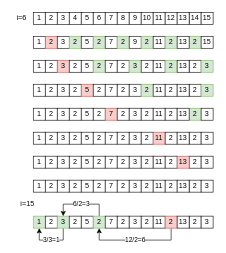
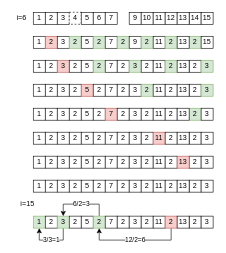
  <mxCell id="0" />
  <mxCell id="1" parent="0" />
  <mxCell id="2" value="1" style="whiteSpace=wrap;html=1;" vertex="1" parent="1"><mxGeometry x="55" y="20" width="20" height="20" as="geometry" /></mxCell>
  <mxCell id="3" value="2" style="whiteSpace=wrap;html=1;" vertex="1" parent="1"><mxGeometry x="75" y="20" width="20" height="20" as="geometry" /></mxCell>
  <mxCell id="4" value="3" style="whiteSpace=wrap;html=1;" vertex="1" parent="1"><mxGeometry x="95" y="20" width="20" height="20" as="geometry" /></mxCell>
- <mxCell id="5" value="4" style="whiteSpace=wrap;html=1;" vertex="1" parent="1"><mxGeometry x="115" y="20" width="20" height="20" as="geometry" /></mxCell>
+ <mxCell id="5" value="4" style="whiteSpace=wrap;html=1;dashed=1;" vertex="1" parent="1"><mxGeometry x="115" y="20" width="20" height="20" as="geometry" /></mxCell>
  <mxCell id="6" value="5" style="whiteSpace=wrap;html=1;" vertex="1" parent="1"><mxGeometry x="135" y="20" width="20" height="20" as="geometry" /></mxCell>
  <mxCell id="7" value="6" style="whiteSpace=wrap;html=1;" vertex="1" parent="1"><mxGeometry x="155" y="20" width="20" height="20" as="geometry" /></mxCell>
  <mxCell id="8" value="7" style="whiteSpace=wrap;html=1;" vertex="1" parent="1"><mxGeometry x="175" y="20" width="20" height="20" as="geometry" /></mxCell>
- <mxCell id="9" value="8" style="whiteSpace=wrap;html=1;" vertex="1" parent="1"><mxGeometry x="195" y="20" width="20" height="20" as="geometry" /></mxCell>
  <mxCell id="10" value="9" style="whiteSpace=wrap;html=1;" vertex="1" parent="1"><mxGeometry x="215" y="20" width="20" height="20" as="geometry" /></mxCell>
  <mxCell id="11" value="10" style="whiteSpace=wrap;html=1;" vertex="1" parent="1"><mxGeometry x="235" y="20" width="20" height="20" as="geometry" /></mxCell>
  <mxCell id="12" value="11" style="whiteSpace=wrap;html=1;" vertex="1" parent="1"><mxGeometry x="255" y="20" width="20" height="20" as="geometry" /></mxCell>
  <mxCell id="13" value="12" style="whiteSpace=wrap;html=1;" vertex="1" parent="1"><mxGeometry x="275" y="20" width="20" height="20" as="geometry" /></mxCell>
  <mxCell id="14" value="14" style="whiteSpace=wrap;html=1;" vertex="1" parent="1"><mxGeometry x="315" y="20" width="20" height="20" as="geometry" /></mxCell>
  <mxCell id="15" value="13" style="whiteSpace=wrap;html=1;" vertex="1" parent="1"><mxGeometry x="295" y="20" width="20" height="20" as="geometry" /></mxCell>
  <mxCell id="16" value="15" style="whiteSpace=wrap;html=1;" vertex="1" parent="1"><mxGeometry x="335" y="20" width="20" height="20" as="geometry" /></mxCell>
  <mxCell id="17" value="1" style="whiteSpace=wrap;html=1;" vertex="1" parent="1"><mxGeometry x="55" y="60" width="20" height="20" as="geometry" /></mxCell>
  <mxCell id="18" value="2" style="whiteSpace=wrap;html=1;fillColor=#f8cecc;strokeColor=#b85450;" vertex="1" parent="1"><mxGeometry x="75" y="60" width="20" height="20" as="geometry" /></mxCell>
  <mxCell id="19" value="3" style="whiteSpace=wrap;html=1;" vertex="1" parent="1"><mxGeometry x="95" y="60" width="20" height="20" as="geometry" /></mxCell>
  <mxCell id="20" value="2" style="whiteSpace=wrap;html=1;fillColor=#d5e8d4;strokeColor=#82b366;" vertex="1" parent="1"><mxGeometry x="115" y="60" width="20" height="20" as="geometry" /></mxCell>
  <mxCell id="21" value="5" style="whiteSpace=wrap;html=1;" vertex="1" parent="1"><mxGeometry x="135" y="60" width="20" height="20" as="geometry" /></mxCell>
  <mxCell id="22" value="2" style="whiteSpace=wrap;html=1;fillColor=#d5e8d4;strokeColor=#82b366;" vertex="1" parent="1"><mxGeometry x="155" y="60" width="20" height="20" as="geometry" /></mxCell>
  <mxCell id="23" value="7" style="whiteSpace=wrap;html=1;" vertex="1" parent="1"><mxGeometry x="175" y="60" width="20" height="20" as="geometry" /></mxCell>
  <mxCell id="24" value="2" style="whiteSpace=wrap;html=1;fillColor=#d5e8d4;strokeColor=#82b366;" vertex="1" parent="1"><mxGeometry x="195" y="60" width="20" height="20" as="geometry" /></mxCell>
  <mxCell id="25" value="9" style="whiteSpace=wrap;html=1;" vertex="1" parent="1"><mxGeometry x="215" y="60" width="20" height="20" as="geometry" /></mxCell>
  <mxCell id="26" value="2" style="whiteSpace=wrap;html=1;fillColor=#d5e8d4;strokeColor=#82b366;" vertex="1" parent="1"><mxGeometry x="235" y="60" width="20" height="20" as="geometry" /></mxCell>
  <mxCell id="27" value="11" style="whiteSpace=wrap;html=1;" vertex="1" parent="1"><mxGeometry x="255" y="60" width="20" height="20" as="geometry" /></mxCell>
  <mxCell id="28" value="2" style="whiteSpace=wrap;html=1;fillColor=#d5e8d4;strokeColor=#82b366;" vertex="1" parent="1"><mxGeometry x="275" y="60" width="20" height="20" as="geometry" /></mxCell>
  <mxCell id="29" value="2" style="whiteSpace=wrap;html=1;fillColor=#d5e8d4;strokeColor=#82b366;" vertex="1" parent="1"><mxGeometry x="315" y="60" width="20" height="20" as="geometry" /></mxCell>
  <mxCell id="30" value="13" style="whiteSpace=wrap;html=1;" vertex="1" parent="1"><mxGeometry x="295" y="60" width="20" height="20" as="geometry" /></mxCell>
  <mxCell id="31" value="15" style="whiteSpace=wrap;html=1;" vertex="1" parent="1"><mxGeometry x="335" y="60" width="20" height="20" as="geometry" /></mxCell>
  <mxCell id="32" value="1" style="whiteSpace=wrap;html=1;" vertex="1" parent="1"><mxGeometry x="55" y="100" width="20" height="20" as="geometry" /></mxCell>
  <mxCell id="33" value="2" style="whiteSpace=wrap;html=1;" vertex="1" parent="1"><mxGeometry x="75" y="100" width="20" height="20" as="geometry" /></mxCell>
  <mxCell id="34" value="3" style="whiteSpace=wrap;html=1;fillColor=#f8cecc;strokeColor=#b85450;" vertex="1" parent="1"><mxGeometry x="95" y="100" width="20" height="20" as="geometry" /></mxCell>
  <mxCell id="35" value="2" style="whiteSpace=wrap;html=1;" vertex="1" parent="1"><mxGeometry x="115" y="100" width="20" height="20" as="geometry" /></mxCell>
  <mxCell id="36" value="5" style="whiteSpace=wrap;html=1;" vertex="1" parent="1"><mxGeometry x="135" y="100" width="20" height="20" as="geometry" /></mxCell>
  <mxCell id="37" value="2" style="whiteSpace=wrap;html=1;fillColor=#d5e8d4;strokeColor=#82b366;" vertex="1" parent="1"><mxGeometry x="155" y="100" width="20" height="20" as="geometry" /></mxCell>
  <mxCell id="38" value="7" style="whiteSpace=wrap;html=1;" vertex="1" parent="1"><mxGeometry x="175" y="100" width="20" height="20" as="geometry" /></mxCell>
  <mxCell id="39" value="2" style="whiteSpace=wrap;html=1;" vertex="1" parent="1"><mxGeometry x="195" y="100" width="20" height="20" as="geometry" /></mxCell>
  <mxCell id="40" value="3" style="whiteSpace=wrap;html=1;fillColor=#d5e8d4;strokeColor=#82b366;" vertex="1" parent="1"><mxGeometry x="215" y="100" width="20" height="20" as="geometry" /></mxCell>
  <mxCell id="41" value="2" style="whiteSpace=wrap;html=1;" vertex="1" parent="1"><mxGeometry x="235" y="100" width="20" height="20" as="geometry" /></mxCell>
  <mxCell id="42" value="11" style="whiteSpace=wrap;html=1;" vertex="1" parent="1"><mxGeometry x="255" y="100" width="20" height="20" as="geometry" /></mxCell>
  <mxCell id="43" value="2" style="whiteSpace=wrap;html=1;fillColor=#d5e8d4;strokeColor=#82b366;" vertex="1" parent="1"><mxGeometry x="275" y="100" width="20" height="20" as="geometry" /></mxCell>
  <mxCell id="44" value="2" style="whiteSpace=wrap;html=1;" vertex="1" parent="1"><mxGeometry x="315" y="100" width="20" height="20" as="geometry" /></mxCell>
  <mxCell id="45" value="13" style="whiteSpace=wrap;html=1;" vertex="1" parent="1"><mxGeometry x="295" y="100" width="20" height="20" as="geometry" /></mxCell>
  <mxCell id="46" value="3" style="whiteSpace=wrap;html=1;fillColor=#d5e8d4;strokeColor=#82b366;" vertex="1" parent="1"><mxGeometry x="335" y="100" width="20" height="20" as="geometry" /></mxCell>
  <mxCell id="47" value="1" style="whiteSpace=wrap;html=1;" vertex="1" parent="1"><mxGeometry x="55" y="140" width="20" height="20" as="geometry" /></mxCell>
  <mxCell id="48" value="2" style="whiteSpace=wrap;html=1;" vertex="1" parent="1"><mxGeometry x="75" y="140" width="20" height="20" as="geometry" /></mxCell>
  <mxCell id="49" value="3" style="whiteSpace=wrap;html=1;" vertex="1" parent="1"><mxGeometry x="95" y="140" width="20" height="20" as="geometry" /></mxCell>
  <mxCell id="50" value="2" style="whiteSpace=wrap;html=1;" vertex="1" parent="1"><mxGeometry x="115" y="140" width="20" height="20" as="geometry" /></mxCell>
  <mxCell id="51" value="5" style="whiteSpace=wrap;html=1;fillColor=#f8cecc;strokeColor=#b85450;" vertex="1" parent="1"><mxGeometry x="135" y="140" width="20" height="20" as="geometry" /></mxCell>
  <mxCell id="52" value="2" style="whiteSpace=wrap;html=1;" vertex="1" parent="1"><mxGeometry x="155" y="140" width="20" height="20" as="geometry" /></mxCell>
  <mxCell id="53" value="7" style="whiteSpace=wrap;html=1;" vertex="1" parent="1"><mxGeometry x="175" y="140" width="20" height="20" as="geometry" /></mxCell>
  <mxCell id="54" value="2" style="whiteSpace=wrap;html=1;" vertex="1" parent="1"><mxGeometry x="195" y="140" width="20" height="20" as="geometry" /></mxCell>
  <mxCell id="55" value="3" style="whiteSpace=wrap;html=1;" vertex="1" parent="1"><mxGeometry x="215" y="140" width="20" height="20" as="geometry" /></mxCell>
  <mxCell id="56" value="2" style="whiteSpace=wrap;html=1;fillColor=#d5e8d4;strokeColor=#82b366;" vertex="1" parent="1"><mxGeometry x="235" y="140" width="20" height="20" as="geometry" /></mxCell>
  <mxCell id="57" value="11" style="whiteSpace=wrap;html=1;" vertex="1" parent="1"><mxGeometry x="255" y="140" width="20" height="20" as="geometry" /></mxCell>
  <mxCell id="58" value="2" style="whiteSpace=wrap;html=1;" vertex="1" parent="1"><mxGeometry x="275" y="140" width="20" height="20" as="geometry" /></mxCell>
  <mxCell id="59" value="2" style="whiteSpace=wrap;html=1;" vertex="1" parent="1"><mxGeometry x="315" y="140" width="20" height="20" as="geometry" /></mxCell>
  <mxCell id="60" value="13" style="whiteSpace=wrap;html=1;" vertex="1" parent="1"><mxGeometry x="295" y="140" width="20" height="20" as="geometry" /></mxCell>
  <mxCell id="61" value="3" style="whiteSpace=wrap;html=1;fillColor=#d5e8d4;strokeColor=#82b366;" vertex="1" parent="1"><mxGeometry x="335" y="140" width="20" height="20" as="geometry" /></mxCell>
  <mxCell id="62" value="1" style="whiteSpace=wrap;html=1;" vertex="1" parent="1"><mxGeometry x="55" y="180" width="20" height="20" as="geometry" /></mxCell>
  <mxCell id="63" value="2" style="whiteSpace=wrap;html=1;" vertex="1" parent="1"><mxGeometry x="75" y="180" width="20" height="20" as="geometry" /></mxCell>
  <mxCell id="64" value="3" style="whiteSpace=wrap;html=1;" vertex="1" parent="1"><mxGeometry x="95" y="180" width="20" height="20" as="geometry" /></mxCell>
  <mxCell id="65" value="2" style="whiteSpace=wrap;html=1;" vertex="1" parent="1"><mxGeometry x="115" y="180" width="20" height="20" as="geometry" /></mxCell>
  <mxCell id="66" value="5" style="whiteSpace=wrap;html=1;" vertex="1" parent="1"><mxGeometry x="135" y="180" width="20" height="20" as="geometry" /></mxCell>
  <mxCell id="67" value="2" style="whiteSpace=wrap;html=1;" vertex="1" parent="1"><mxGeometry x="155" y="180" width="20" height="20" as="geometry" /></mxCell>
  <mxCell id="68" value="7" style="whiteSpace=wrap;html=1;fillColor=#f8cecc;strokeColor=#b85450;" vertex="1" parent="1"><mxGeometry x="175" y="180" width="20" height="20" as="geometry" /></mxCell>
  <mxCell id="69" value="2" style="whiteSpace=wrap;html=1;" vertex="1" parent="1"><mxGeometry x="195" y="180" width="20" height="20" as="geometry" /></mxCell>
  <mxCell id="70" value="3" style="whiteSpace=wrap;html=1;" vertex="1" parent="1"><mxGeometry x="215" y="180" width="20" height="20" as="geometry" /></mxCell>
  <mxCell id="71" value="2" style="whiteSpace=wrap;html=1;" vertex="1" parent="1"><mxGeometry x="235" y="180" width="20" height="20" as="geometry" /></mxCell>
  <mxCell id="72" value="11" style="whiteSpace=wrap;html=1;" vertex="1" parent="1"><mxGeometry x="255" y="180" width="20" height="20" as="geometry" /></mxCell>
  <mxCell id="73" value="2" style="whiteSpace=wrap;html=1;" vertex="1" parent="1"><mxGeometry x="275" y="180" width="20" height="20" as="geometry" /></mxCell>
  <mxCell id="74" value="2" style="whiteSpace=wrap;html=1;fillColor=#d5e8d4;strokeColor=#82b366;" vertex="1" parent="1"><mxGeometry x="315" y="180" width="20" height="20" as="geometry" /></mxCell>
  <mxCell id="75" value="13" style="whiteSpace=wrap;html=1;" vertex="1" parent="1"><mxGeometry x="295" y="180" width="20" height="20" as="geometry" /></mxCell>
  <mxCell id="76" value="3" style="whiteSpace=wrap;html=1;" vertex="1" parent="1"><mxGeometry x="335" y="180" width="20" height="20" as="geometry" /></mxCell>
  <mxCell id="77" value="1" style="whiteSpace=wrap;html=1;" vertex="1" parent="1"><mxGeometry x="55" y="220" width="20" height="20" as="geometry" /></mxCell>
  <mxCell id="78" value="2" style="whiteSpace=wrap;html=1;" vertex="1" parent="1"><mxGeometry x="75" y="220" width="20" height="20" as="geometry" /></mxCell>
  <mxCell id="79" value="3" style="whiteSpace=wrap;html=1;" vertex="1" parent="1"><mxGeometry x="95" y="220" width="20" height="20" as="geometry" /></mxCell>
  <mxCell id="80" value="2" style="whiteSpace=wrap;html=1;" vertex="1" parent="1"><mxGeometry x="115" y="220" width="20" height="20" as="geometry" /></mxCell>
  <mxCell id="81" value="5" style="whiteSpace=wrap;html=1;" vertex="1" parent="1"><mxGeometry x="135" y="220" width="20" height="20" as="geometry" /></mxCell>
  <mxCell id="82" value="2" style="whiteSpace=wrap;html=1;" vertex="1" parent="1"><mxGeometry x="155" y="220" width="20" height="20" as="geometry" /></mxCell>
  <mxCell id="83" value="7" style="whiteSpace=wrap;html=1;" vertex="1" parent="1"><mxGeometry x="175" y="220" width="20" height="20" as="geometry" /></mxCell>
  <mxCell id="84" value="2" style="whiteSpace=wrap;html=1;" vertex="1" parent="1"><mxGeometry x="195" y="220" width="20" height="20" as="geometry" /></mxCell>
  <mxCell id="85" value="3" style="whiteSpace=wrap;html=1;" vertex="1" parent="1"><mxGeometry x="215" y="220" width="20" height="20" as="geometry" /></mxCell>
  <mxCell id="86" value="2" style="whiteSpace=wrap;html=1;" vertex="1" parent="1"><mxGeometry x="235" y="220" width="20" height="20" as="geometry" /></mxCell>
  <mxCell id="87" value="11" style="whiteSpace=wrap;html=1;fillColor=#f8cecc;strokeColor=#b85450;" vertex="1" parent="1"><mxGeometry x="255" y="220" width="20" height="20" as="geometry" /></mxCell>
  <mxCell id="88" value="2" style="whiteSpace=wrap;html=1;" vertex="1" parent="1"><mxGeometry x="275" y="220" width="20" height="20" as="geometry" /></mxCell>
  <mxCell id="89" value="2" style="whiteSpace=wrap;html=1;" vertex="1" parent="1"><mxGeometry x="315" y="220" width="20" height="20" as="geometry" /></mxCell>
  <mxCell id="90" value="13" style="whiteSpace=wrap;html=1;" vertex="1" parent="1"><mxGeometry x="295" y="220" width="20" height="20" as="geometry" /></mxCell>
  <mxCell id="91" value="3" style="whiteSpace=wrap;html=1;" vertex="1" parent="1"><mxGeometry x="335" y="220" width="20" height="20" as="geometry" /></mxCell>
  <mxCell id="92" value="1" style="whiteSpace=wrap;html=1;" vertex="1" parent="1"><mxGeometry x="55" y="260" width="20" height="20" as="geometry" /></mxCell>
  <mxCell id="93" value="2" style="whiteSpace=wrap;html=1;" vertex="1" parent="1"><mxGeometry x="75" y="260" width="20" height="20" as="geometry" /></mxCell>
  <mxCell id="94" value="3" style="whiteSpace=wrap;html=1;" vertex="1" parent="1"><mxGeometry x="95" y="260" width="20" height="20" as="geometry" /></mxCell>
  <mxCell id="95" value="2" style="whiteSpace=wrap;html=1;" vertex="1" parent="1"><mxGeometry x="115" y="260" width="20" height="20" as="geometry" /></mxCell>
  <mxCell id="96" value="5" style="whiteSpace=wrap;html=1;" vertex="1" parent="1"><mxGeometry x="135" y="260" width="20" height="20" as="geometry" /></mxCell>
  <mxCell id="97" value="2" style="whiteSpace=wrap;html=1;" vertex="1" parent="1"><mxGeometry x="155" y="260" width="20" height="20" as="geometry" /></mxCell>
  <mxCell id="98" value="7" style="whiteSpace=wrap;html=1;" vertex="1" parent="1"><mxGeometry x="175" y="260" width="20" height="20" as="geometry" /></mxCell>
  <mxCell id="99" value="2" style="whiteSpace=wrap;html=1;" vertex="1" parent="1"><mxGeometry x="195" y="260" width="20" height="20" as="geometry" /></mxCell>
  <mxCell id="100" value="3" style="whiteSpace=wrap;html=1;" vertex="1" parent="1"><mxGeometry x="215" y="260" width="20" height="20" as="geometry" /></mxCell>
  <mxCell id="101" value="2" style="whiteSpace=wrap;html=1;" vertex="1" parent="1"><mxGeometry x="235" y="260" width="20" height="20" as="geometry" /></mxCell>
  <mxCell id="102" value="11" style="whiteSpace=wrap;html=1;" vertex="1" parent="1"><mxGeometry x="255" y="260" width="20" height="20" as="geometry" /></mxCell>
  <mxCell id="103" value="2" style="whiteSpace=wrap;html=1;" vertex="1" parent="1"><mxGeometry x="275" y="260" width="20" height="20" as="geometry" /></mxCell>
  <mxCell id="104" value="2" style="whiteSpace=wrap;html=1;" vertex="1" parent="1"><mxGeometry x="315" y="260" width="20" height="20" as="geometry" /></mxCell>
  <mxCell id="105" value="13" style="whiteSpace=wrap;html=1;fillColor=#f8cecc;strokeColor=#b85450;" vertex="1" parent="1"><mxGeometry x="295" y="260" width="20" height="20" as="geometry" /></mxCell>
  <mxCell id="106" value="3" style="whiteSpace=wrap;html=1;" vertex="1" parent="1"><mxGeometry x="335" y="260" width="20" height="20" as="geometry" /></mxCell>
  <mxCell id="107" value="1" style="whiteSpace=wrap;html=1;" vertex="1" parent="1"><mxGeometry x="55" y="300" width="20" height="20" as="geometry" /></mxCell>
  <mxCell id="108" value="2" style="whiteSpace=wrap;html=1;" vertex="1" parent="1"><mxGeometry x="75" y="300" width="20" height="20" as="geometry" /></mxCell>
  <mxCell id="109" value="3" style="whiteSpace=wrap;html=1;" vertex="1" parent="1"><mxGeometry x="95" y="300" width="20" height="20" as="geometry" /></mxCell>
  <mxCell id="110" value="2" style="whiteSpace=wrap;html=1;" vertex="1" parent="1"><mxGeometry x="115" y="300" width="20" height="20" as="geometry" /></mxCell>
  <mxCell id="111" value="5" style="whiteSpace=wrap;html=1;" vertex="1" parent="1"><mxGeometry x="135" y="300" width="20" height="20" as="geometry" /></mxCell>
  <mxCell id="112" value="2" style="whiteSpace=wrap;html=1;" vertex="1" parent="1"><mxGeometry x="155" y="300" width="20" height="20" as="geometry" /></mxCell>
  <mxCell id="113" value="7" style="whiteSpace=wrap;html=1;" vertex="1" parent="1"><mxGeometry x="175" y="300" width="20" height="20" as="geometry" /></mxCell>
  <mxCell id="114" value="2" style="whiteSpace=wrap;html=1;" vertex="1" parent="1"><mxGeometry x="195" y="300" width="20" height="20" as="geometry" /></mxCell>
  <mxCell id="115" value="3" style="whiteSpace=wrap;html=1;" vertex="1" parent="1"><mxGeometry x="215" y="300" width="20" height="20" as="geometry" /></mxCell>
  <mxCell id="116" value="2" style="whiteSpace=wrap;html=1;" vertex="1" parent="1"><mxGeometry x="235" y="300" width="20" height="20" as="geometry" /></mxCell>
  <mxCell id="117" value="11" style="whiteSpace=wrap;html=1;" vertex="1" parent="1"><mxGeometry x="255" y="300" width="20" height="20" as="geometry" /></mxCell>
  <mxCell id="118" value="2" style="whiteSpace=wrap;html=1;" vertex="1" parent="1"><mxGeometry x="275" y="300" width="20" height="20" as="geometry" /></mxCell>
  <mxCell id="119" value="2" style="whiteSpace=wrap;html=1;" vertex="1" parent="1"><mxGeometry x="315" y="300" width="20" height="20" as="geometry" /></mxCell>
  <mxCell id="120" value="13" style="whiteSpace=wrap;html=1;" vertex="1" parent="1"><mxGeometry x="295" y="300" width="20" height="20" as="geometry" /></mxCell>
  <mxCell id="121" value="3" style="whiteSpace=wrap;html=1;" vertex="1" parent="1"><mxGeometry x="335" y="300" width="20" height="20" as="geometry" /></mxCell>
  <mxCell id="122" value="i=6" style="text;html=1;align=center;verticalAlign=middle;resizable=0;points=[];autosize=1;" vertex="1" parent="1"><mxGeometry x="20" y="20" width="30" height="20" as="geometry" /></mxCell>
  <mxCell id="123" value="i=15" style="text;html=1;align=center;verticalAlign=middle;resizable=0;points=[];autosize=1;" vertex="1" parent="1"><mxGeometry x="25" y="330" width="40" height="20" as="geometry" /></mxCell>
  <mxCell id="124" value="1" style="whiteSpace=wrap;html=1;fillColor=#d5e8d4;strokeColor=#82b366;" vertex="1" parent="1"><mxGeometry x="55" y="360" width="20" height="20" as="geometry" /></mxCell>
  <mxCell id="125" value="2" style="whiteSpace=wrap;html=1;" vertex="1" parent="1"><mxGeometry x="75" y="360" width="20" height="20" as="geometry" /></mxCell>
  <mxCell id="126" value="3/3=1" style="edgeStyle=orthogonalEdgeStyle;rounded=0;orthogonalLoop=1;jettySize=auto;html=1;exitX=0.5;exitY=1;exitDx=0;exitDy=0;entryX=0.5;entryY=1;entryDx=0;entryDy=0;" edge="1" parent="1" source="127" target="124"><mxGeometry relative="1" as="geometry" /></mxCell>
  <mxCell id="127" value="3" style="whiteSpace=wrap;html=1;fillColor=#d5e8d4;strokeColor=#82b366;" vertex="1" parent="1"><mxGeometry x="95" y="360" width="20" height="20" as="geometry" /></mxCell>
  <mxCell id="128" value="2" style="whiteSpace=wrap;html=1;" vertex="1" parent="1"><mxGeometry x="115" y="360" width="20" height="20" as="geometry" /></mxCell>
  <mxCell id="129" value="5" style="whiteSpace=wrap;html=1;" vertex="1" parent="1"><mxGeometry x="135" y="360" width="20" height="20" as="geometry" /></mxCell>
  <mxCell id="130" value="6/2=3" style="edgeStyle=orthogonalEdgeStyle;rounded=0;orthogonalLoop=1;jettySize=auto;html=1;exitX=0.5;exitY=0;exitDx=0;exitDy=0;entryX=0.5;entryY=0;entryDx=0;entryDy=0;" edge="1" parent="1" source="131" target="127"><mxGeometry relative="1" as="geometry" /></mxCell>
  <mxCell id="131" value="2" style="whiteSpace=wrap;html=1;fillColor=#d5e8d4;strokeColor=#82b366;" vertex="1" parent="1"><mxGeometry x="155" y="360" width="20" height="20" as="geometry" /></mxCell>
  <mxCell id="132" value="7" style="whiteSpace=wrap;html=1;" vertex="1" parent="1"><mxGeometry x="175" y="360" width="20" height="20" as="geometry" /></mxCell>
  <mxCell id="133" value="2" style="whiteSpace=wrap;html=1;" vertex="1" parent="1"><mxGeometry x="195" y="360" width="20" height="20" as="geometry" /></mxCell>
  <mxCell id="134" value="3" style="whiteSpace=wrap;html=1;" vertex="1" parent="1"><mxGeometry x="215" y="360" width="20" height="20" as="geometry" /></mxCell>
  <mxCell id="135" value="2" style="whiteSpace=wrap;html=1;" vertex="1" parent="1"><mxGeometry x="235" y="360" width="20" height="20" as="geometry" /></mxCell>
  <mxCell id="136" value="11" style="whiteSpace=wrap;html=1;" vertex="1" parent="1"><mxGeometry x="255" y="360" width="20" height="20" as="geometry" /></mxCell>
  <mxCell id="137" value="12/2=6" style="edgeStyle=orthogonalEdgeStyle;rounded=0;orthogonalLoop=1;jettySize=auto;html=1;exitX=0.5;exitY=1;exitDx=0;exitDy=0;entryX=0.5;entryY=1;entryDx=0;entryDy=0;" edge="1" parent="1" source="138" target="131"><mxGeometry relative="1" as="geometry"><Array as="points"><mxPoint x="285" y="400" /><mxPoint x="165" y="400" /></Array></mxGeometry></mxCell>
  <mxCell id="138" value="2" style="whiteSpace=wrap;html=1;fillColor=#f8cecc;strokeColor=#b85450;" vertex="1" parent="1"><mxGeometry x="275" y="360" width="20" height="20" as="geometry" /></mxCell>
  <mxCell id="139" value="2" style="whiteSpace=wrap;html=1;" vertex="1" parent="1"><mxGeometry x="315" y="360" width="20" height="20" as="geometry" /></mxCell>
  <mxCell id="140" value="13" style="whiteSpace=wrap;html=1;" vertex="1" parent="1"><mxGeometry x="295" y="360" width="20" height="20" as="geometry" /></mxCell>
  <mxCell id="141" value="3" style="whiteSpace=wrap;html=1;" vertex="1" parent="1"><mxGeometry x="335" y="360" width="20" height="20" as="geometry" /></mxCell>
